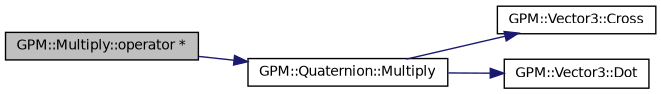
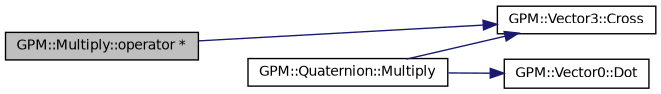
  digraph {
    rankdir=LR
    node [color=black fillcolor=white fontname=Helvetica fontsize=10 shape=record style=filled]
    edge [color=midnightblue fontname=Helvetica fontsize=10 labelfontname=Helvetica labelfontsize=10 style=solid]
    n1 [fillcolor=grey75 fontcolor=black height=0.2 label="GPM::Multiply::operator *" width=0.4]
    n2 [height=0.2 label="GPM::Quaternion::Multiply" width=0.4]
    n3 [height=0.2 label="GPM::Vector3::Cross" width=0.4]
-   n4 [height=0.2 label="GPM::Vector3::Dot" width=0.4]
-   n1 -> n2
+   n4 [height=0.2 label="GPM::Vector0::Dot" width=0.4]
+   n1 -> n3
    n2 -> n3
    n2 -> n4
  }
